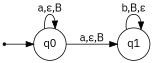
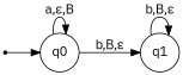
  digraph {
    fontname="IBM Plex Sans"
    rankdir=LR
    node [fontname="IBM Plex Sans" shape=circle]
    edge [fontname="IBM Plex Sans"]
    init [shape=point]
    q0
    q1
    init -> q0
    q0 -> q0 [label="a,ε,B"]
-   q0 -> q1 [label="a,ε,B"]
+   q0 -> q1 [label="b,B,ε"]
    q1 -> q1 [label="b,B,ε"]
  }
